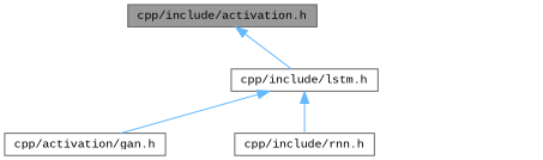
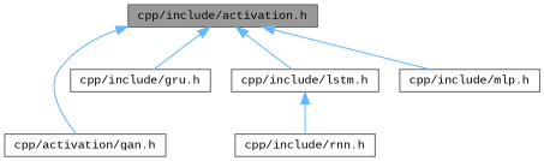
  digraph {
    fontname="Liberation Mono"
    node [color=grey40 fillcolor=white fontname="Liberation Mono" fontsize=10 shape=box style=filled]
    edge [color=steelblue1 dir=back fontname="Liberation Mono" fontsize=10 labelfontname=Helvetica labelfontsize=10 style=solid]
    n1 [color=gray40 fillcolor=grey60 fontcolor=black height=0.2 label="cpp/include/activation.h" width=0.4]
    n2 [height=0.2 label="cpp/activation/gan.h" width=0.4]
+   n3 [height=0.2 label="cpp/include/gru.h" width=0.4]
    n4 [height=0.2 label="cpp/include/lstm.h" width=0.4]
+   n5 [height=0.2 label="cpp/include/mlp.h" width=0.4]
    n6 [height=0.2 label="cpp/include/rnn.h" width=0.4]
-   n4 -> n2
+   n1 -> n2
+   n1 -> n3
    n1 -> n4
+   n1 -> n5
    n4 -> n6
  }
